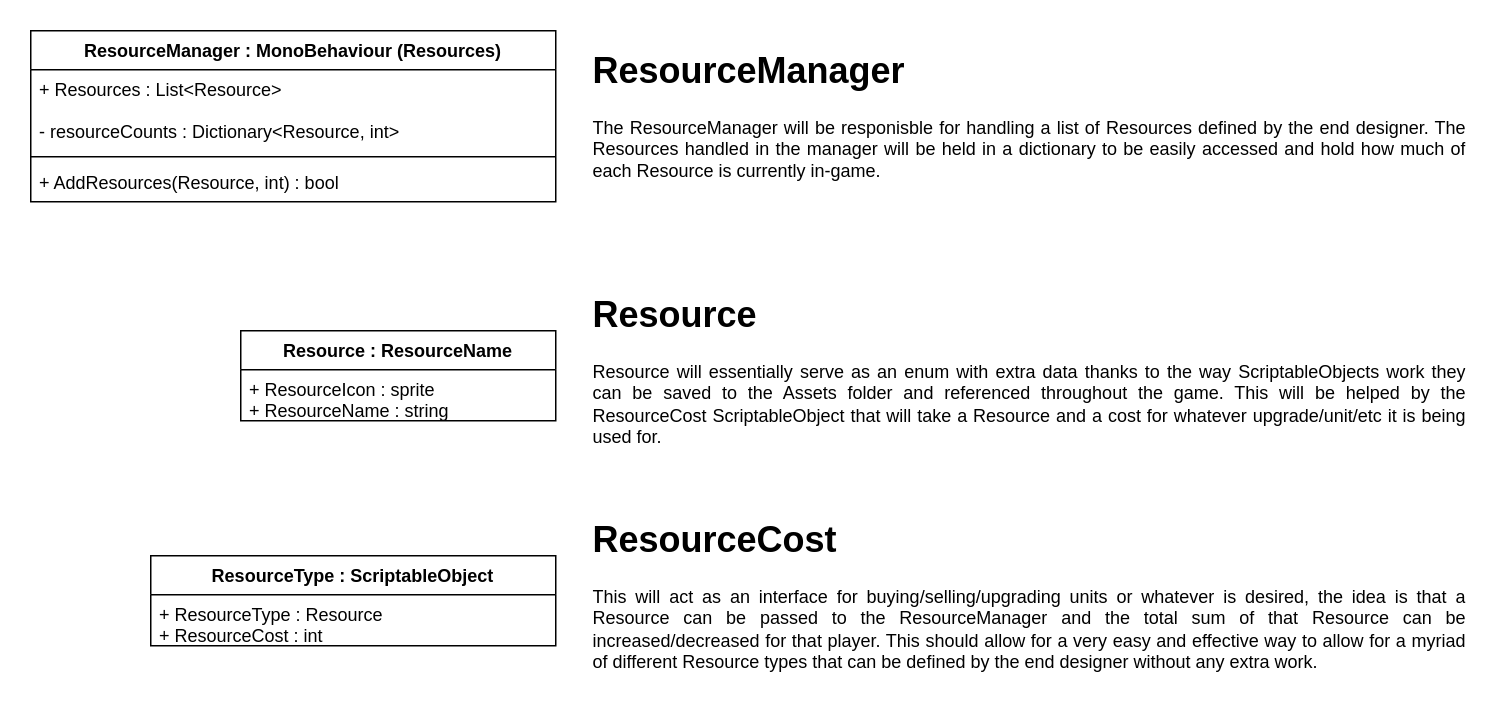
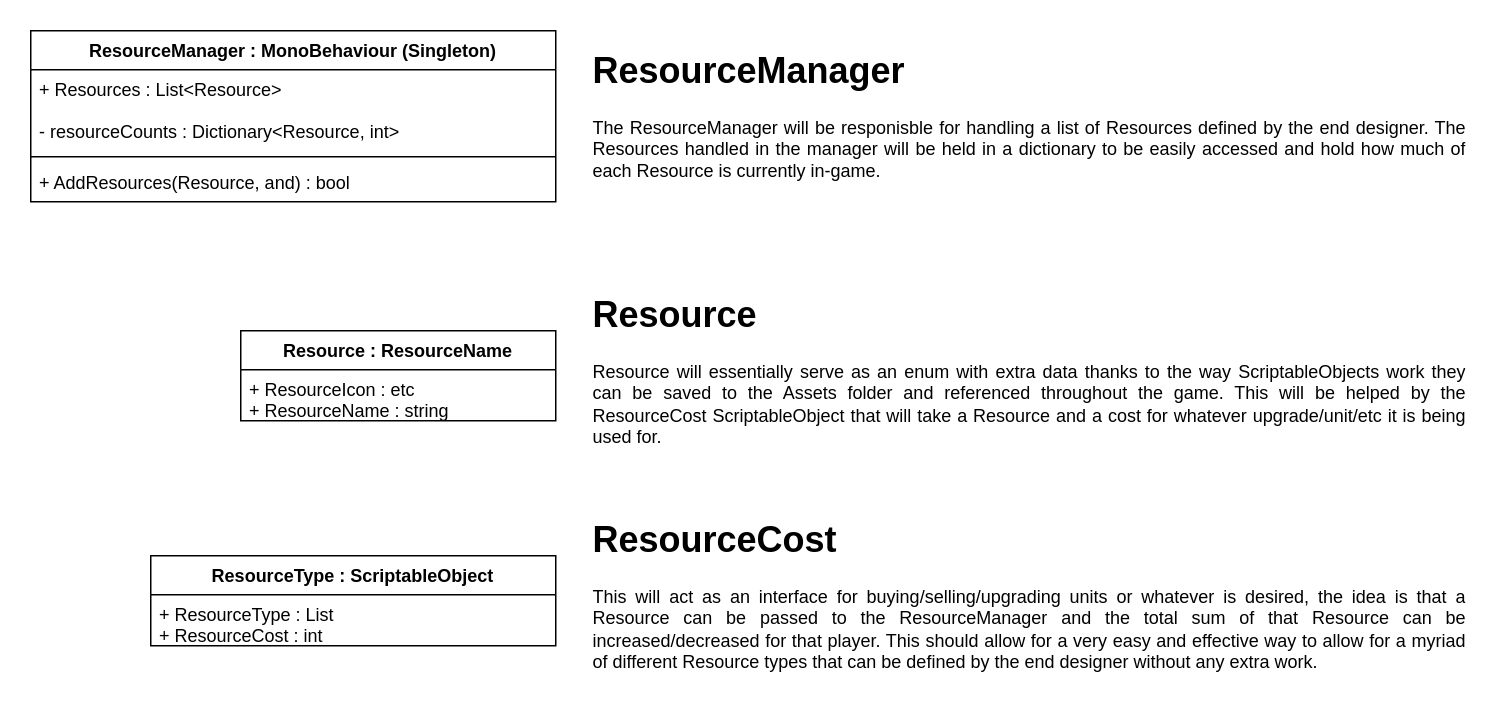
  <mxCell id="0" />
  <mxCell id="1" parent="0" />
  <mxCell id="2" value="&lt;h1&gt;ResourceManager&lt;/h1&gt;&lt;p style=&quot;text-align: justify&quot;&gt;The ResourceManager will be responisble for handling a list of Resources defined by the end designer. The Resources handled in the manager will be held in a dictionary to be easily accessed and hold how much of each Resource is currently in-game.&amp;nbsp; &amp;nbsp;&lt;/p&gt;" style="text;html=1;strokeColor=none;fillColor=none;spacing=5;spacingTop=-20;whiteSpace=wrap;overflow=hidden;rounded=0;" parent="1" vertex="1"><mxGeometry x="390" y="27" width="590" height="100" as="geometry" /></mxCell>
  <mxCell id="3" value="&lt;h1&gt;Resource&lt;/h1&gt;&lt;p style=&quot;text-align: justify&quot;&gt;Resource will essentially serve as an enum with extra data thanks to the way ScriptableObjects work they can be saved to the Assets folder and referenced throughout the game. This will be helped by the ResourceCost ScriptableObject that will take a Resource and a cost for whatever upgrade/unit/etc it is being used for.&lt;/p&gt;" style="text;html=1;strokeColor=none;fillColor=none;spacing=5;spacingTop=-20;whiteSpace=wrap;overflow=hidden;rounded=0;" parent="1" vertex="1"><mxGeometry x="390" y="190" width="590" height="120" as="geometry" /></mxCell>
  <mxCell id="4" value="&lt;h1&gt;ResourceCost&lt;/h1&gt;&lt;p style=&quot;text-align: justify&quot;&gt;This will act as an interface for buying/selling/upgrading units or whatever is desired, the idea is that a Resource can be passed to the ResourceManager and the total sum of that Resource can be increased/decreased for that player. This should allow for a very easy and effective way to allow for a myriad of different Resource types that can be defined by the end designer without any extra work.&lt;/p&gt;" style="text;html=1;strokeColor=none;fillColor=none;spacing=5;spacingTop=-20;whiteSpace=wrap;overflow=hidden;rounded=0;" parent="1" vertex="1"><mxGeometry x="390" y="340" width="590" height="120" as="geometry" /></mxCell>
- <mxCell id="5" value="ResourceManager : MonoBehaviour (Resources)" style="swimlane;fontStyle=1;align=center;verticalAlign=top;childLayout=stackLayout;horizontal=1;startSize=26;horizontalStack=0;resizeParent=1;resizeParentMax=0;resizeLast=0;collapsible=1;marginBottom=0;" parent="1" vertex="1"><mxGeometry x="20" y="20" width="350" height="114" as="geometry" /></mxCell>
+ <mxCell id="5" value="ResourceManager : MonoBehaviour (Singleton)" style="swimlane;fontStyle=1;align=center;verticalAlign=top;childLayout=stackLayout;horizontal=1;startSize=26;horizontalStack=0;resizeParent=1;resizeParentMax=0;resizeLast=0;collapsible=1;marginBottom=0;" parent="1" vertex="1"><mxGeometry x="20" y="20" width="350" height="114" as="geometry" /></mxCell>
  <mxCell id="6" value="+ Resources : List&lt;Resource&gt;&#10;&#10;- resourceCounts : Dictionary&lt;Resource, int&gt;" style="text;strokeColor=none;fillColor=none;align=left;verticalAlign=top;spacingLeft=4;spacingRight=4;overflow=hidden;rotatable=0;points=[[0,0.5],[1,0.5]];portConstraint=eastwest;" parent="5" vertex="1"><mxGeometry y="26" width="350" height="54" as="geometry" /></mxCell>
  <mxCell id="7" value="" style="line;strokeWidth=1;fillColor=none;align=left;verticalAlign=middle;spacingTop=-1;spacingLeft=3;spacingRight=3;rotatable=0;labelPosition=right;points=[];portConstraint=eastwest;" parent="5" vertex="1"><mxGeometry y="80" width="350" height="8" as="geometry" /></mxCell>
- <mxCell id="8" value="+ AddResources(Resource, int) : bool" style="text;strokeColor=none;fillColor=none;align=left;verticalAlign=top;spacingLeft=4;spacingRight=4;overflow=hidden;rotatable=0;points=[[0,0.5],[1,0.5]];portConstraint=eastwest;" parent="5" vertex="1"><mxGeometry y="88" width="350" height="26" as="geometry" /></mxCell>
+ <mxCell id="8" value="+ AddResources(Resource, and) : bool" style="text;strokeColor=none;fillColor=none;align=left;verticalAlign=top;spacingLeft=4;spacingRight=4;overflow=hidden;rotatable=0;points=[[0,0.5],[1,0.5]];portConstraint=eastwest;" parent="5" vertex="1"><mxGeometry y="88" width="350" height="26" as="geometry" /></mxCell>
  <mxCell id="9" value="ResourceType : ScriptableObject" style="swimlane;fontStyle=1;align=center;verticalAlign=top;childLayout=stackLayout;horizontal=1;startSize=26;horizontalStack=0;resizeParent=1;resizeParentMax=0;resizeLast=0;collapsible=1;marginBottom=0;" parent="1" vertex="1"><mxGeometry x="100" y="370" width="270" height="60" as="geometry"><mxRectangle x="370" y="-210" width="220" height="26" as="alternateBounds" /></mxGeometry></mxCell>
- <mxCell id="10" value="+ ResourceType : Resource &#10;+ ResourceCost : int" style="text;strokeColor=none;fillColor=none;align=left;verticalAlign=top;spacingLeft=4;spacingRight=4;overflow=hidden;rotatable=0;points=[[0,0.5],[1,0.5]];portConstraint=eastwest;" parent="9" vertex="1"><mxGeometry y="26" width="270" height="34" as="geometry" /></mxCell>
+ <mxCell id="10" value="+ ResourceType : List &#10;+ ResourceCost : int" style="text;strokeColor=none;fillColor=none;align=left;verticalAlign=top;spacingLeft=4;spacingRight=4;overflow=hidden;rotatable=0;points=[[0,0.5],[1,0.5]];portConstraint=eastwest;" parent="9" vertex="1"><mxGeometry y="26" width="270" height="34" as="geometry" /></mxCell>
  <mxCell id="11" value="Resource : ResourceName" style="swimlane;fontStyle=1;align=center;verticalAlign=top;childLayout=stackLayout;horizontal=1;startSize=26;horizontalStack=0;resizeParent=1;resizeParentMax=0;resizeLast=0;collapsible=1;marginBottom=0;" parent="1" vertex="1"><mxGeometry x="160" y="220" width="210" height="60" as="geometry" /></mxCell>
- <mxCell id="12" value="+ ResourceIcon : sprite&#10;+ ResourceName : string" style="text;strokeColor=none;fillColor=none;align=left;verticalAlign=top;spacingLeft=4;spacingRight=4;overflow=hidden;rotatable=0;points=[[0,0.5],[1,0.5]];portConstraint=eastwest;" parent="11" vertex="1"><mxGeometry y="26" width="210" height="34" as="geometry" /></mxCell>
+ <mxCell id="12" value="+ ResourceIcon : etc&#10;+ ResourceName : string" style="text;strokeColor=none;fillColor=none;align=left;verticalAlign=top;spacingLeft=4;spacingRight=4;overflow=hidden;rotatable=0;points=[[0,0.5],[1,0.5]];portConstraint=eastwest;" parent="11" vertex="1"><mxGeometry y="26" width="210" height="34" as="geometry" /></mxCell>
